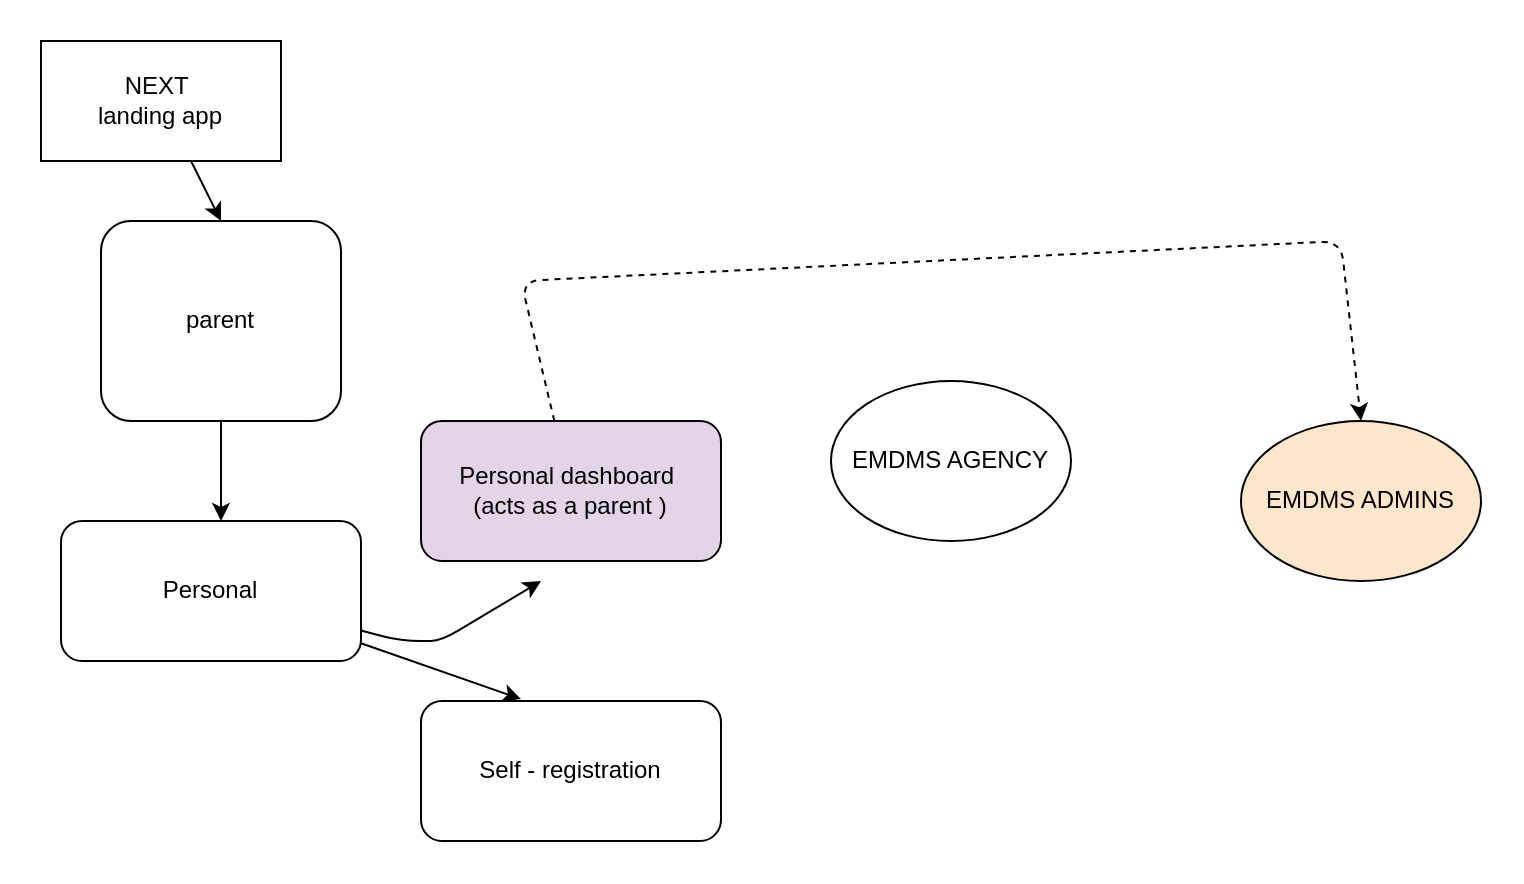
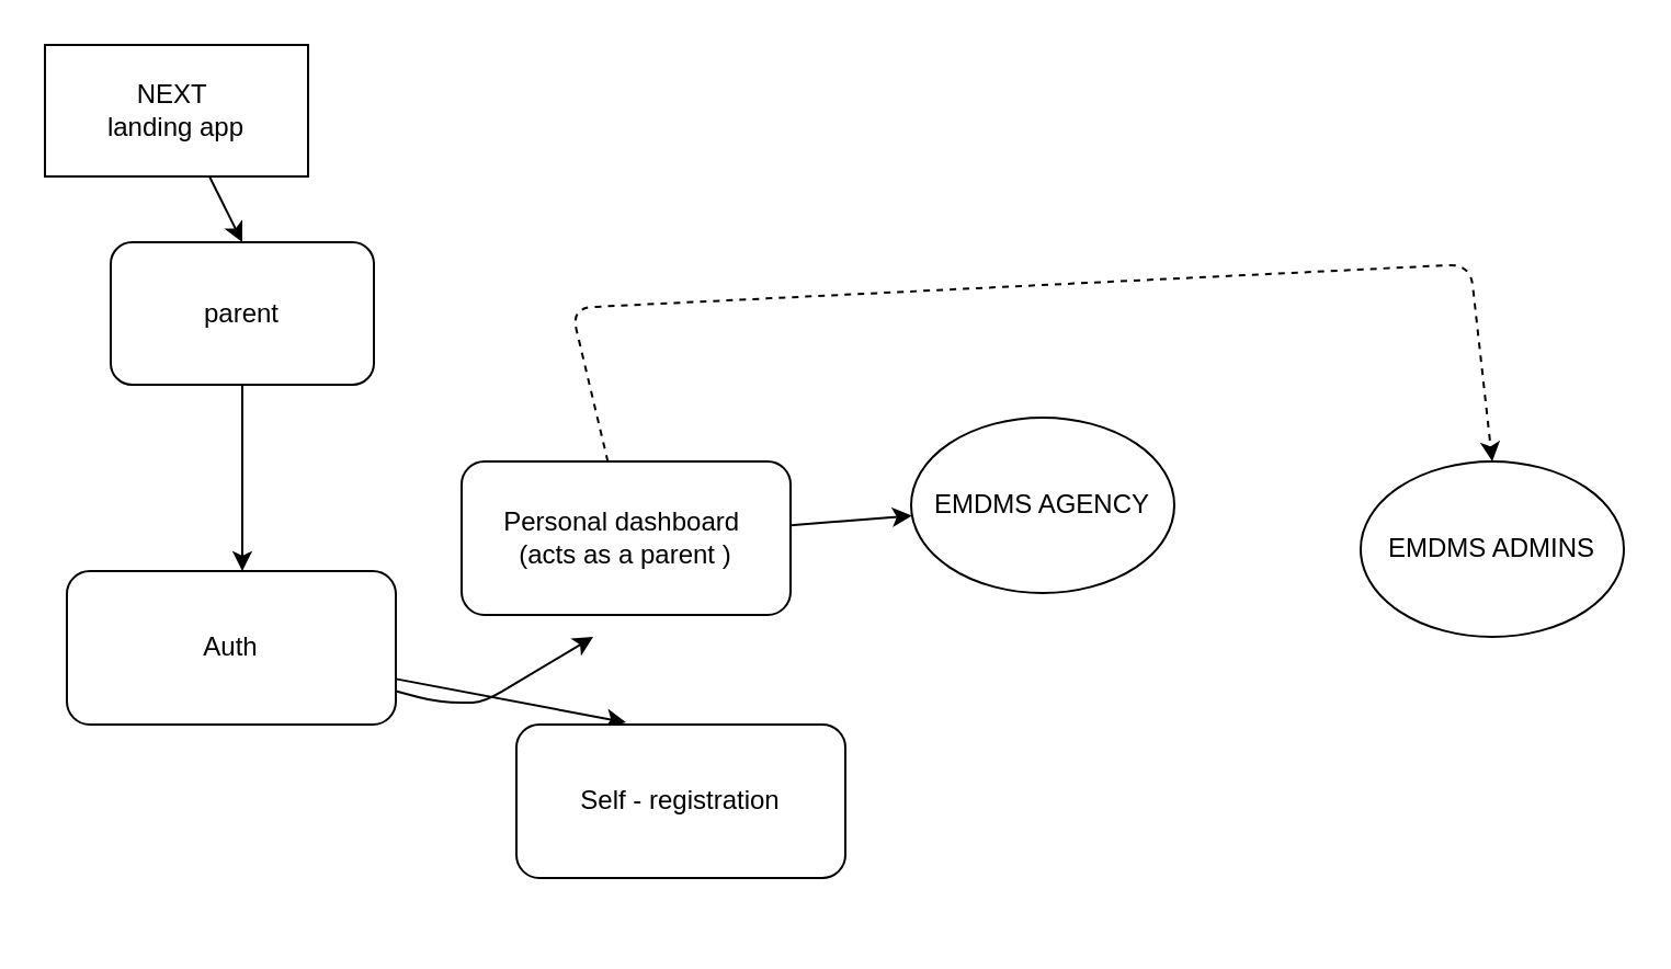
  <mxCell id="0" />
  <mxCell id="1" parent="0" />
  <mxCell id="2" style="edgeStyle=none;html=1;entryX=0.5;entryY=0;entryDx=0;entryDy=0;" edge="1" parent="1" source="3" target="5"><mxGeometry relative="1" as="geometry" /></mxCell>
  <mxCell id="3" value="NEXT&amp;nbsp;&lt;br&gt;landing app" style="rounded=0;whiteSpace=wrap;html=1;" parent="1" vertex="1"><mxGeometry x="20" y="20" width="120" height="60" as="geometry" /></mxCell>
  <mxCell id="4" style="edgeStyle=none;html=1;" edge="1" parent="1" source="5"><mxGeometry relative="1" as="geometry"><mxPoint x="110" y="260" as="targetPoint" /></mxGeometry></mxCell>
- <mxCell id="5" value="parent" style="rounded=1;whiteSpace=wrap;html=1;" parent="1" vertex="1"><mxGeometry x="50" y="110" width="120" height="100" as="geometry" /></mxCell>
+ <mxCell id="5" value="parent" style="rounded=1;whiteSpace=wrap;html=1;" parent="1" vertex="1"><mxGeometry x="50" y="110" width="120" height="65" as="geometry" /></mxCell>
  <mxCell id="6" style="edgeStyle=none;html=1;" edge="1" parent="1" source="8"><mxGeometry relative="1" as="geometry"><mxPoint x="270" y="290" as="targetPoint" /><Array as="points"><mxPoint x="200" y="320" /><mxPoint x="220" y="320" /></Array></mxGeometry></mxCell>
  <mxCell id="7" style="edgeStyle=none;html=1;entryX=0.333;entryY=-0.014;entryDx=0;entryDy=0;entryPerimeter=0;" edge="1" parent="1" source="8" target="9"><mxGeometry relative="1" as="geometry" /></mxCell>
- <mxCell id="8" value="Personal" style="rounded=1;whiteSpace=wrap;html=1;" vertex="1" parent="1"><mxGeometry x="30" y="260" width="150" height="70" as="geometry" /></mxCell>
- <mxCell id="9" value="Self - registration" style="rounded=1;whiteSpace=wrap;html=1;" vertex="1" parent="1"><mxGeometry x="210" y="350" width="150" height="70" as="geometry" /></mxCell>
+ <mxCell id="8" value="Auth" style="rounded=1;whiteSpace=wrap;html=1;" vertex="1" parent="1"><mxGeometry x="30" y="260" width="150" height="70" as="geometry" /></mxCell>
+ <mxCell id="9" value="Self - registration" style="rounded=1;whiteSpace=wrap;html=1;" vertex="1" parent="1"><mxGeometry x="235" y="330" width="150" height="70" as="geometry" /></mxCell>
+ <mxCell id="10" style="edgeStyle=none;html=1;" edge="1" parent="1" source="12" target="13"><mxGeometry relative="1" as="geometry"><mxPoint x="480" y="240" as="targetPoint" /></mxGeometry></mxCell>
  <mxCell id="11" style="edgeStyle=none;html=1;entryX=0.5;entryY=0;entryDx=0;entryDy=0;dashed=1;" edge="1" parent="1" source="12" target="14"><mxGeometry relative="1" as="geometry"><mxPoint x="670" y="150" as="targetPoint" /><Array as="points"><mxPoint x="260" y="140" /><mxPoint x="670" y="120" /></Array></mxGeometry></mxCell>
- <mxCell id="12" value="Personal dashboard&amp;nbsp;&lt;br&gt;(acts as a parent )" style="rounded=1;whiteSpace=wrap;html=1;fillColor=#e1d5e7;" vertex="1" parent="1"><mxGeometry x="210" y="210" width="150" height="70" as="geometry" /></mxCell>
+ <mxCell id="12" value="Personal dashboard&amp;nbsp;&lt;br&gt;(acts as a parent )" style="rounded=1;whiteSpace=wrap;html=1;" vertex="1" parent="1"><mxGeometry x="210" y="210" width="150" height="70" as="geometry" /></mxCell>
  <mxCell id="13" value="EMDMS AGENCY" style="ellipse;whiteSpace=wrap;html=1;" vertex="1" parent="1"><mxGeometry x="415" y="190" width="120" height="80" as="geometry" /></mxCell>
- <mxCell id="14" value="EMDMS ADMINS" style="ellipse;whiteSpace=wrap;html=1;fillColor=#ffe6cc;" vertex="1" parent="1"><mxGeometry x="620" y="210" width="120" height="80" as="geometry" /></mxCell>
+ <mxCell id="14" value="EMDMS ADMINS" style="ellipse;whiteSpace=wrap;html=1;" vertex="1" parent="1"><mxGeometry x="620" y="210" width="120" height="80" as="geometry" /></mxCell>
